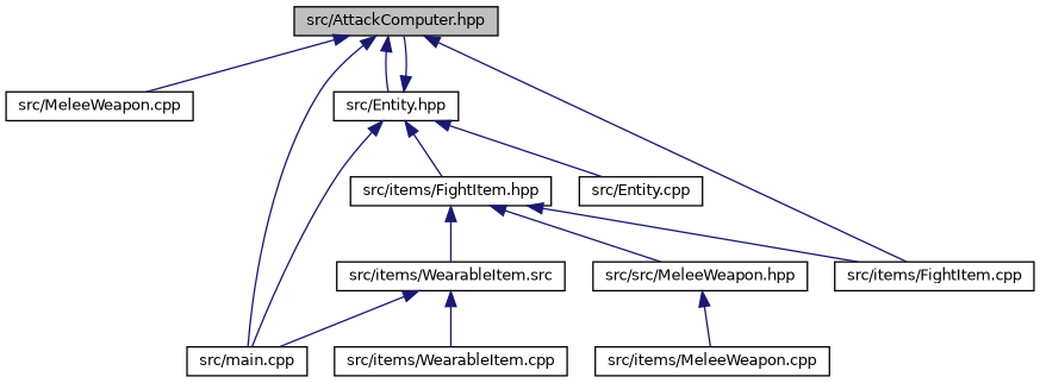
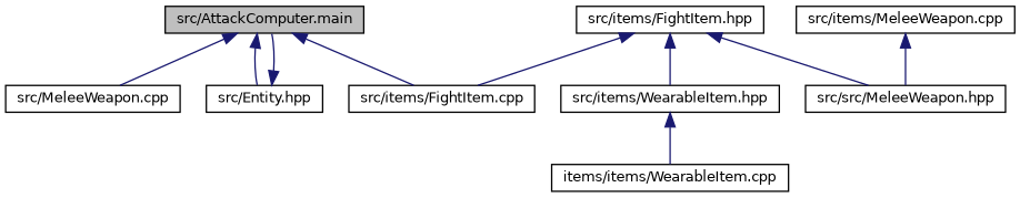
  digraph {
    node [color=black fillcolor=white fontname=Helvetica fontsize=10 shape=record style=filled]
    edge [color=midnightblue dir=back fontname=Helvetica fontsize=10 labelfontname=Helvetica labelfontsize=10 style=solid]
-   n1 [fillcolor=grey75 fontcolor=black height=0.2 label="src/AttackComputer.hpp" width=0.4]
+   n1 [fillcolor=grey75 fontcolor=black height=0.2 label="src/AttackComputer.main" width=0.4]
    n2 [height=0.2 label="src/MeleeWeapon.cpp" width=0.4]
    n3 [height=0.2 label="src/Entity.hpp" width=0.4]
-   n4 [height=0.2 label="src/main.cpp" width=0.4]
    n5 [height=0.2 label="src/items/FightItem.cpp" width=0.4]
-   n6 [height=0.2 label="src/Entity.cpp" width=0.4]
    n7 [height=0.2 label="src/items/FightItem.hpp" width=0.4]
    n8 [height=0.2 label="src/items/MeleeWeapon.cpp" width=0.4]
    n9 [height=0.2 label="src/src/MeleeWeapon.hpp" width=0.4]
-   n10 [height=0.2 label="src/items/WearableItem.src" width=0.4]
-   n11 [height=0.2 label="src/items/WearableItem.cpp" width=0.4]
+   n10 [height=0.2 label="src/items/WearableItem.hpp" width=0.4]
+   n11 [height=0.2 label="items/items/WearableItem.cpp" width=0.4]
    n1 -> n2
    n1 -> n3
-   n1 -> n4
    n1 -> n5
    n3 -> n1
-   n3 -> n4
-   n3 -> n6
-   n3 -> n7
    n7 -> n5
    n7 -> n9
    n7 -> n10
-   n9 -> n8
-   n10 -> n4
+   n8 -> n9
    n10 -> n11
  }
